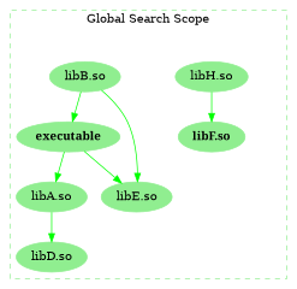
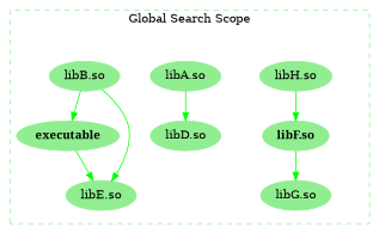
  digraph {
    node [color=lightgreen style=filled]
    edge [color=green]
    n1 [fontname=bold label="libF.so"]
+   n2 [label="libG.so"]
    n3 [label="libH.so"]
    n4 [fontname=bold label=executable]
    n5 [label="libA.so"]
    n6 [label="libB.so"]
    n7 [label="libE.so"]
    n8 [label="libD.so"]
    subgraph sub_1 {
      cluster=true
      color=lightgreen
      label="Global Search Scope"
      style=dashed
      n4
      n5
      n6
      n7
      n8
      subgraph sub_2 {
        cluster=true
        color=lightgreen
        label="Global Search Scope"
        rank=min
        style=invis
        n1
+       n2
        n3
      }
    }
+   n1 -> n2
    n3 -> n1
-   n4 -> n5
    n4 -> n7
    n5 -> n8
    n6 -> n4
    n6 -> n7
  }
